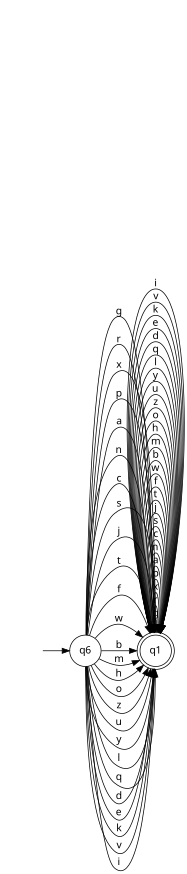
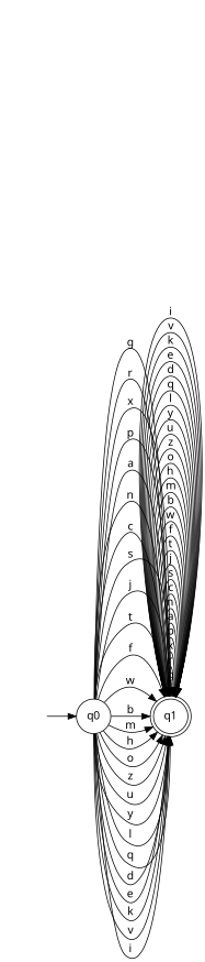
  digraph {
    rankdir=LR
    fontname="Noto Sans"
    node [fontname="Noto Sans"]
    edge [fontname="Noto Sans"]
    "" [shape=plaintext]
-   n2 [label=q6 shape=circle]
+   n2 [label=q0 shape=circle]
    n3 [label=q1 shape=doublecircle]
    "" -> n2
    n2 -> n3 [label=g]
    n2 -> n3 [label=r]
    n2 -> n3 [label=x]
    n2 -> n3 [label=p]
    n2 -> n3 [label=a]
    n2 -> n3 [label=n]
    n2 -> n3 [label=c]
    n2 -> n3 [label=s]
    n2 -> n3 [label=j]
    n2 -> n3 [label=t]
    n2 -> n3 [label=f]
    n2 -> n3 [label=w]
    n2 -> n3 [label=b]
    n2 -> n3 [label=m]
    n2 -> n3 [label=h]
    n2 -> n3 [label=o]
    n2 -> n3 [label=z]
    n2 -> n3 [label=u]
    n2 -> n3 [label=y]
    n2 -> n3 [label=l]
    n2 -> n3 [label=q]
    n2 -> n3 [label=d]
    n2 -> n3 [label=e]
    n2 -> n3 [label=k]
    n2 -> n3 [label=v]
    n2 -> n3 [label=i]
    n3 -> n3 [label=g]
    n3 -> n3 [label=r]
    n3 -> n3 [label=x]
    n3 -> n3 [label=p]
    n3 -> n3 [label=a]
    n3 -> n3 [label=n]
    n3 -> n3 [label=c]
    n3 -> n3 [label=s]
    n3 -> n3 [label=j]
    n3 -> n3 [label=t]
    n3 -> n3 [label=f]
    n3 -> n3 [label=w]
    n3 -> n3 [label=b]
    n3 -> n3 [label=m]
    n3 -> n3 [label=h]
    n3 -> n3 [label=o]
    n3 -> n3 [label=z]
    n3 -> n3 [label=u]
    n3 -> n3 [label=y]
    n3 -> n3 [label=l]
    n3 -> n3 [label=q]
    n3 -> n3 [label=d]
    n3 -> n3 [label=e]
    n3 -> n3 [label=k]
    n3 -> n3 [label=v]
    n3 -> n3 [label=i]
  }
